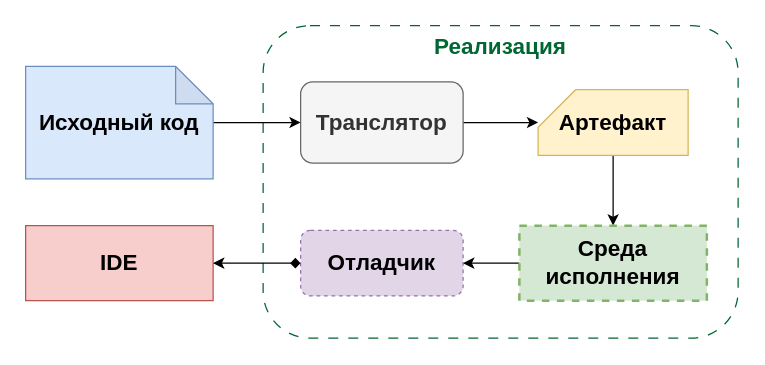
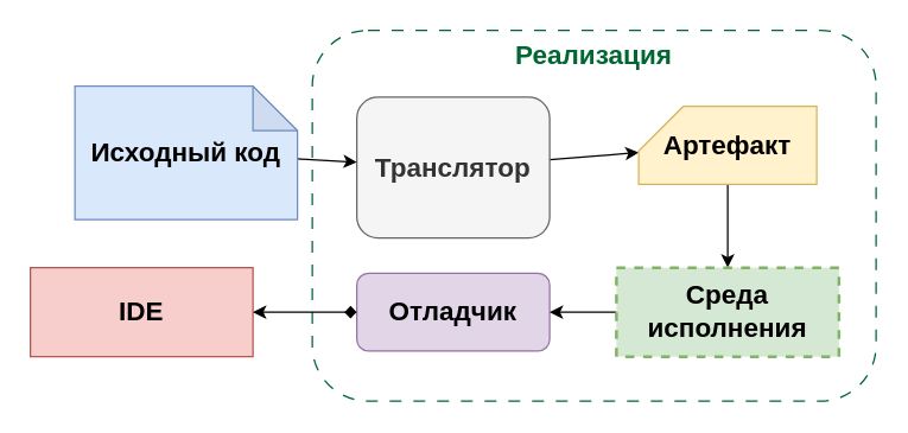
  <mxCell id="0" />
  <mxCell id="1" parent="0" />
  <mxCell id="2" value="Реализация" style="rounded=1;whiteSpace=wrap;html=1;horizontal=1;verticalAlign=top;fontSize=18;fontStyle=1;fontColor=#006633;dashed=1;dashPattern=8 8;strokeColor=#006633;" vertex="1" parent="1"><mxGeometry x="210" y="20" width="380" height="250" as="geometry" /></mxCell>
  <mxCell id="3" value="IDE" style="rounded=0;whiteSpace=wrap;html=1;fontSize=18;fontStyle=1;fillColor=#f8cecc;strokeColor=#b85450;" vertex="1" parent="1"><mxGeometry x="20" y="180" width="150" height="60" as="geometry" /></mxCell>
  <mxCell id="4" style="edgeStyle=none;html=1;" edge="1" parent="1" source="5" target="9"><mxGeometry relative="1" as="geometry" /></mxCell>
- <mxCell id="5" value="Транслятор" style="rounded=1;whiteSpace=wrap;html=1;fontSize=18;fontStyle=1;fillColor=#f5f5f5;fontColor=#333333;strokeColor=#666666;" vertex="1" parent="1"><mxGeometry x="240" y="65" width="130" height="65" as="geometry" /></mxCell>
+ <mxCell id="5" value="Транслятор" style="rounded=1;whiteSpace=wrap;html=1;fontSize=18;fontStyle=1;fillColor=#f5f5f5;fontColor=#333333;strokeColor=#666666;" vertex="1" parent="1"><mxGeometry x="240" y="65" width="130" height="95" as="geometry" /></mxCell>
  <mxCell id="6" style="edgeStyle=none;html=1;" edge="1" parent="1" source="7" target="5"><mxGeometry relative="1" as="geometry" /></mxCell>
- <mxCell id="7" value="Исходный код" style="shape=note;whiteSpace=wrap;html=1;backgroundOutline=1;darkOpacity=0.05;fillColor=#dae8fc;strokeColor=#6c8ebf;fontSize=18;fontStyle=1" vertex="1" parent="1"><mxGeometry x="20" y="52.5" width="150" height="90" as="geometry" /></mxCell>
+ <mxCell id="7" value="Исходный код" style="shape=note;whiteSpace=wrap;html=1;backgroundOutline=1;darkOpacity=0.05;fillColor=#dae8fc;strokeColor=#6c8ebf;fontSize=18;fontStyle=1" vertex="1" parent="1"><mxGeometry x="50" y="57.5" width="150" height="90" as="geometry" /></mxCell>
  <mxCell id="8" style="edgeStyle=none;html=1;" edge="1" parent="1" source="9" target="12"><mxGeometry relative="1" as="geometry" /></mxCell>
  <mxCell id="9" value="Артефакт" style="shape=card;whiteSpace=wrap;html=1;fontSize=18;fontStyle=1;fillColor=#fff2cc;strokeColor=#d6b656;" vertex="1" parent="1"><mxGeometry x="430" y="71.25" width="120" height="52.5" as="geometry" /></mxCell>
- <mxCell id="10" value="Отладчик" style="rounded=1;whiteSpace=wrap;html=1;fontSize=18;fontStyle=1;fillColor=#e1d5e7;strokeColor=#9673a6;dashed=1;" vertex="1" parent="1"><mxGeometry x="240" y="183.75" width="130" height="52.5" as="geometry" /></mxCell>
+ <mxCell id="10" value="Отладчик" style="rounded=1;whiteSpace=wrap;html=1;fontSize=18;fontStyle=1;fillColor=#e1d5e7;strokeColor=#9673a6;" vertex="1" parent="1"><mxGeometry x="240" y="183.75" width="130" height="52.5" as="geometry" /></mxCell>
  <mxCell id="11" style="edgeStyle=none;html=1;" edge="1" parent="1" source="12" target="10"><mxGeometry relative="1" as="geometry" /></mxCell>
  <mxCell id="12" value="Среда исполнения" style="rounded=0;whiteSpace=wrap;html=1;fontSize=18;fontStyle=1;fillColor=#d5e8d4;strokeColor=#82b366;strokeWidth=2;glass=0;shadow=0;dashed=1;" vertex="1" parent="1"><mxGeometry x="415" y="180" width="150" height="60" as="geometry" /></mxCell>
  <mxCell id="13" value="" style="endArrow=diamond;startArrow=classic;html=1;exitX=1;exitY=0.5;exitDx=0;exitDy=0;entryX=0;entryY=0.5;entryDx=0;entryDy=0;" edge="1" parent="1" source="3" target="10"><mxGeometry width="50" height="50" relative="1" as="geometry"><mxPoint x="240" y="200" as="sourcePoint" /><mxPoint x="290" y="150" as="targetPoint" /></mxGeometry></mxCell>
